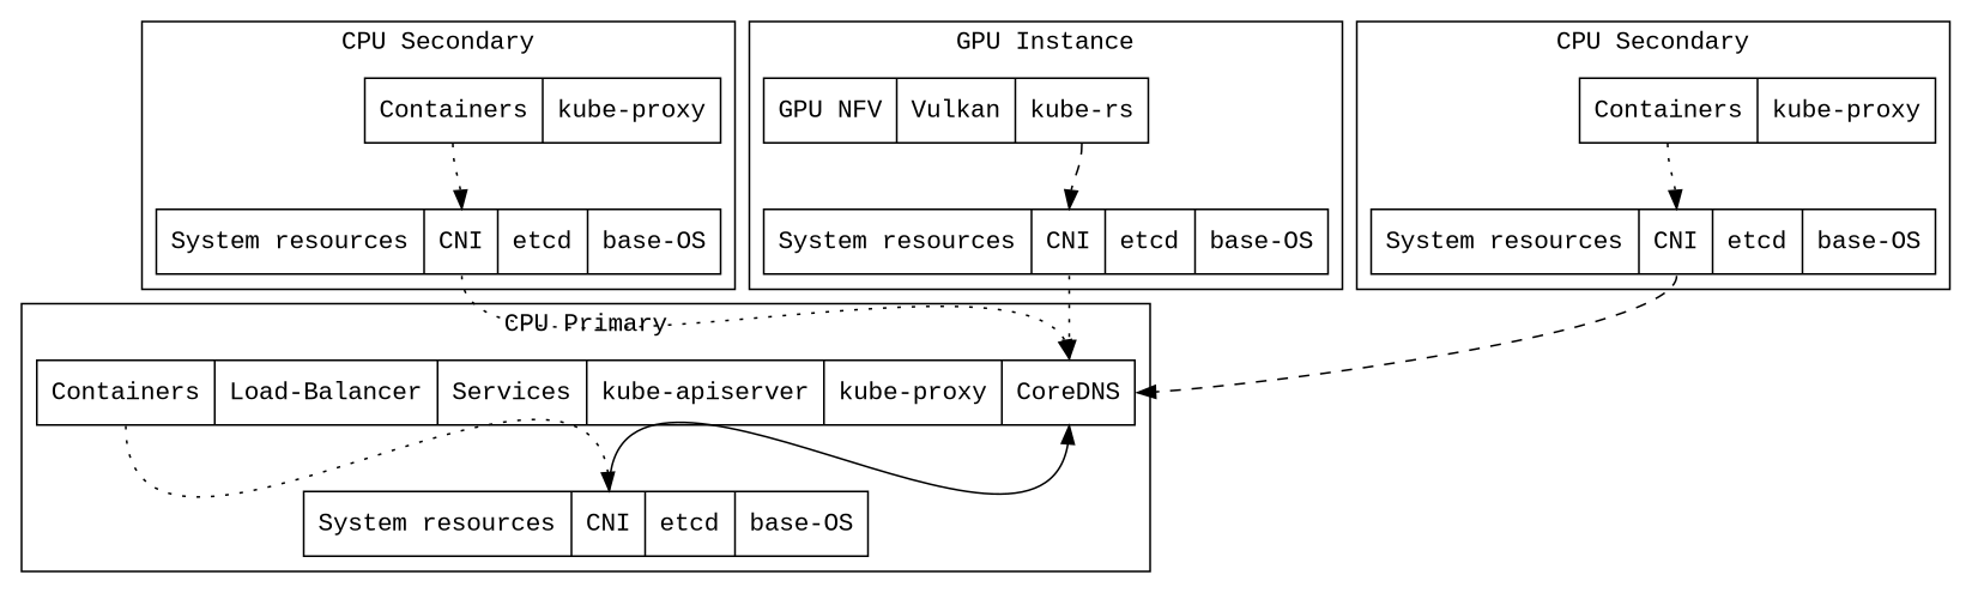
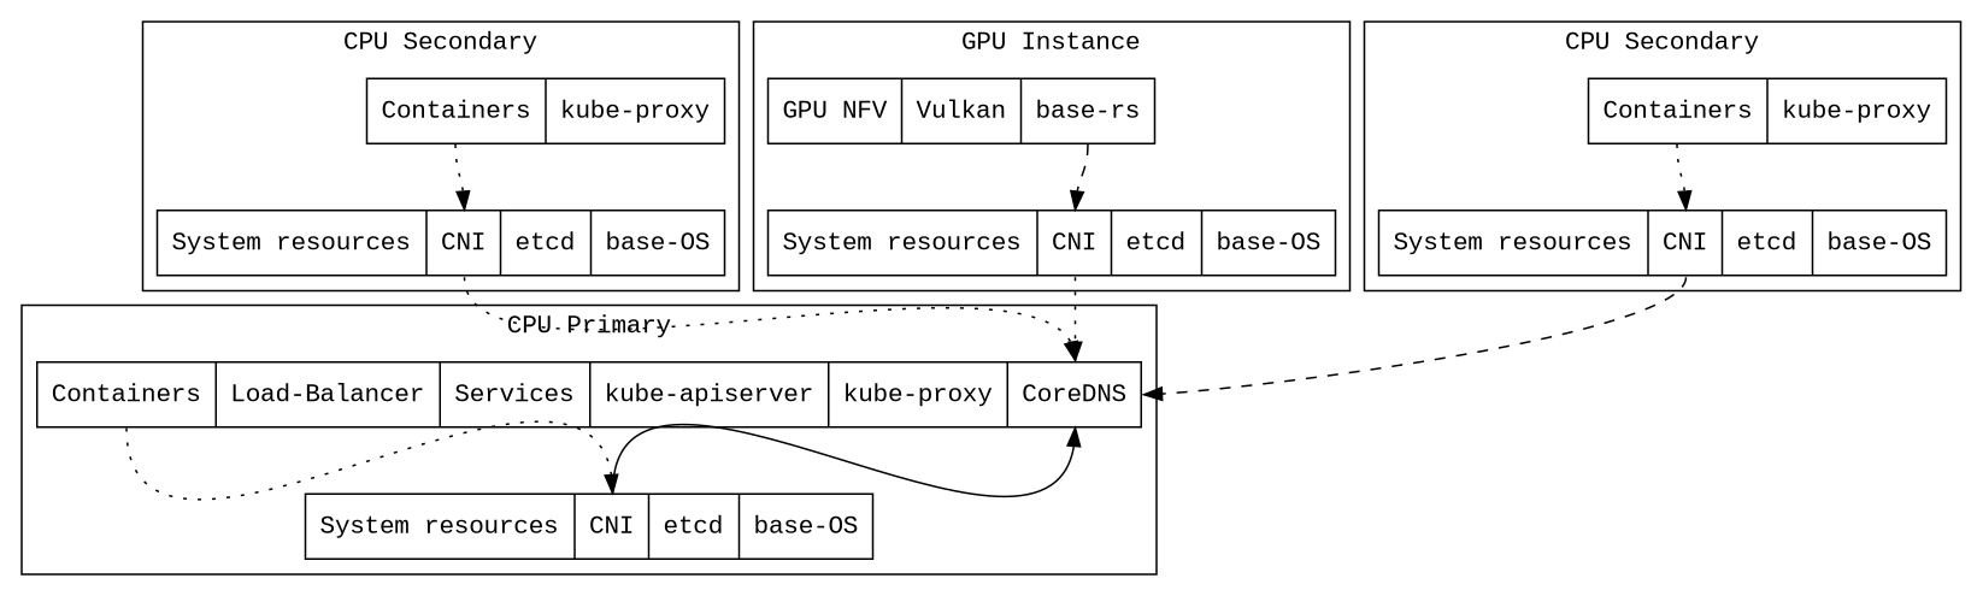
  digraph {
    rankdir=TB
    fontname="Liberation Mono"
    node [shape=record fontname="Liberation Mono"]
    edge [headport=f1 tailport=f0 style=dotted fontname="Liberation Mono"]
    n1 [label="<f0> Containers | <f01> Load-Balancer | <f02> Services | <f1> kube-apiserver | <f2> kube-proxy | <f3> CoreDNS"]
    n2 [label="<f0> System resources | <f1> CNI | <f2> etcd | <f3> base-OS"]
    n3 [label="<f0> Containers | <f1> kube-proxy"]
    n4 [label="<f0> System resources | <f1> CNI | <f2> etcd | <f3> base-OS"]
-   n5 [label="GPU NFV | <f1> Vulkan | <f0> kube-rs"]
+   n5 [label="GPU NFV | <f1> Vulkan | <f0> base-rs"]
    n6 [label="<f0> System resources | <f1> CNI | <f2> etcd | <f3> base-OS"]
    n7 [label="<f0> Containers | <f1> kube-proxy"]
    n8 [label="<f0> System resources | <f1> CNI | <f2> etcd | <f3> base-OS"]
    subgraph cluster_1 {
      label="CPU Primary"
      n1
      n2
    }
    subgraph cluster_2 {
      label="CPU Secondary"
      n3
      n4
    }
    subgraph cluster_3 {
      label="GPU Instance"
      n5
      n6
    }
    subgraph cluster_4 {
      label="CPU Secondary"
      n7
      n8
    }
    n1 -> n2
    n2 -> n1 [headport=f3 tailport=f1 style=solid]
    n3 -> n4
    n4 -> n1 [headport=f3 tailport=f1]
    n5 -> n6 [style=dashed]
    n6 -> n1 [headport=f3 tailport=f1]
    n7 -> n8
    n8 -> n1 [headport=f3 tailport=f1 style=dashed]
  }
